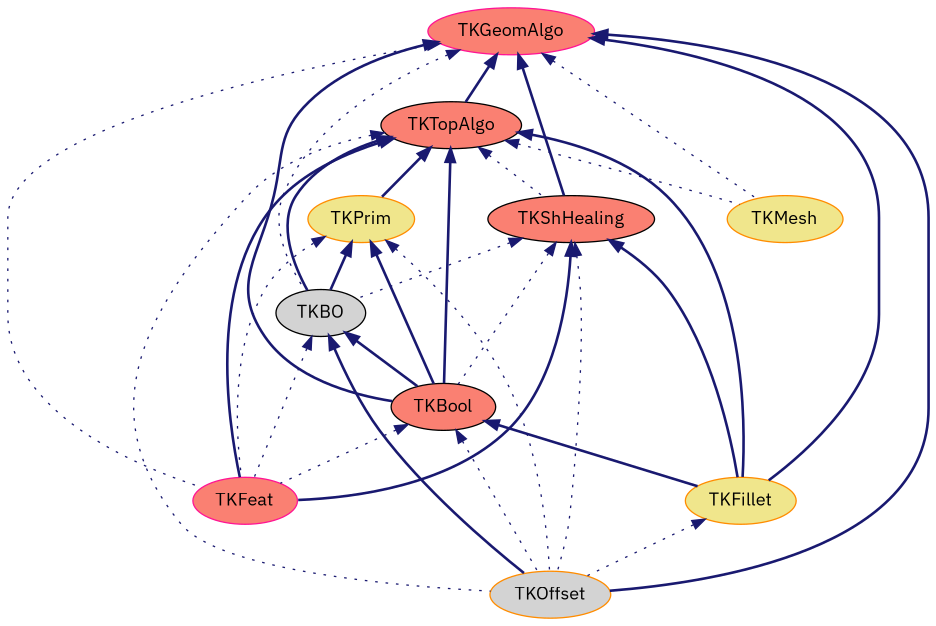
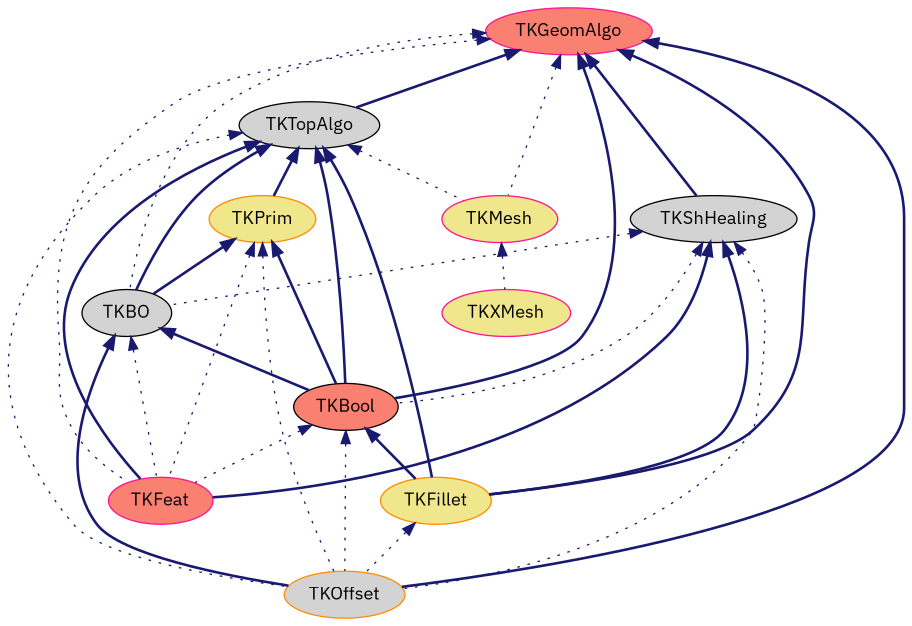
  digraph {
    fontname="IBM Plex Sans"
    node [color=deeppink fillcolor=lightgrey fontname="IBM Plex Sans" style=filled]
    edge [color=midnightblue dir=back fontname="IBM Plex Sans" style=bold]
    TKGeomAlgo [fillcolor=salmon]
-   TKTopAlgo [color=black fillcolor=salmon]
+   TKTopAlgo [color=black]
    TKBO [color=black]
-   TKShHealing [color=black fillcolor=salmon]
+   TKShHealing [color=black]
    TKBool [color=black fillcolor=salmon]
    TKFillet [color=darkorange fillcolor=khaki]
    TKOffset [color=darkorange]
    TKFeat [fillcolor=salmon]
-   TKMesh [color=darkorange fillcolor=khaki]
+   TKMesh [fillcolor=khaki]
    TKPrim [color=darkorange fillcolor=khaki]
+   TKXMesh [fillcolor=khaki]
    TKGeomAlgo -> TKTopAlgo
    TKGeomAlgo -> TKBO [style=dotted]
    TKGeomAlgo -> TKShHealing
    TKGeomAlgo -> TKBool
    TKGeomAlgo -> TKFillet
    TKGeomAlgo -> TKOffset
    TKGeomAlgo -> TKFeat [style=dotted]
    TKGeomAlgo -> TKMesh [style=dotted]
    TKTopAlgo -> TKBO
-   TKTopAlgo -> TKShHealing [style=dotted]
    TKTopAlgo -> TKBool
    TKTopAlgo -> TKFillet
    TKTopAlgo -> TKOffset [style=dotted]
    TKTopAlgo -> TKFeat
    TKTopAlgo -> TKMesh [style=dotted]
    TKTopAlgo -> TKPrim
    TKBO -> TKBool
    TKBO -> TKOffset
    TKBO -> TKFeat [style=dotted]
    TKShHealing -> TKBO [style=dotted]
    TKShHealing -> TKBool [style=dotted]
    TKShHealing -> TKFillet
    TKShHealing -> TKOffset [style=dotted]
    TKShHealing -> TKFeat
    TKBool -> TKFillet
    TKBool -> TKOffset [style=dotted]
    TKBool -> TKFeat [style=dotted]
    TKFillet -> TKOffset [style=dotted]
+   TKMesh -> TKXMesh [style=dotted]
    TKPrim -> TKBO
    TKPrim -> TKBool
    TKPrim -> TKOffset [style=dotted]
    TKPrim -> TKFeat [style=dotted]
  }
